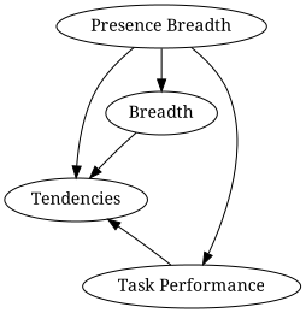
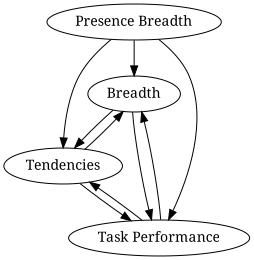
  digraph {
    fontname="Noto Serif"
    node [fontname="Noto Serif"]
    edge [fontname="Noto Serif" type=m]
    n1 [label=Breadth]
    n2 [label=Tendencies]
    "Task Performance"
    n4 [label="Presence Breadth"]
    n1 -> n2 [type=sn]
+   n1 -> "Task Performance" [type=sp]
+   n2 -> n1 [type=sn]
+   n2 -> "Task Performance"
+   "Task Performance" -> n1 [type=sp]
    "Task Performance" -> n2
    n4 -> n1
    n4 -> n2
    n4 -> "Task Performance" [type=sp]
  }
